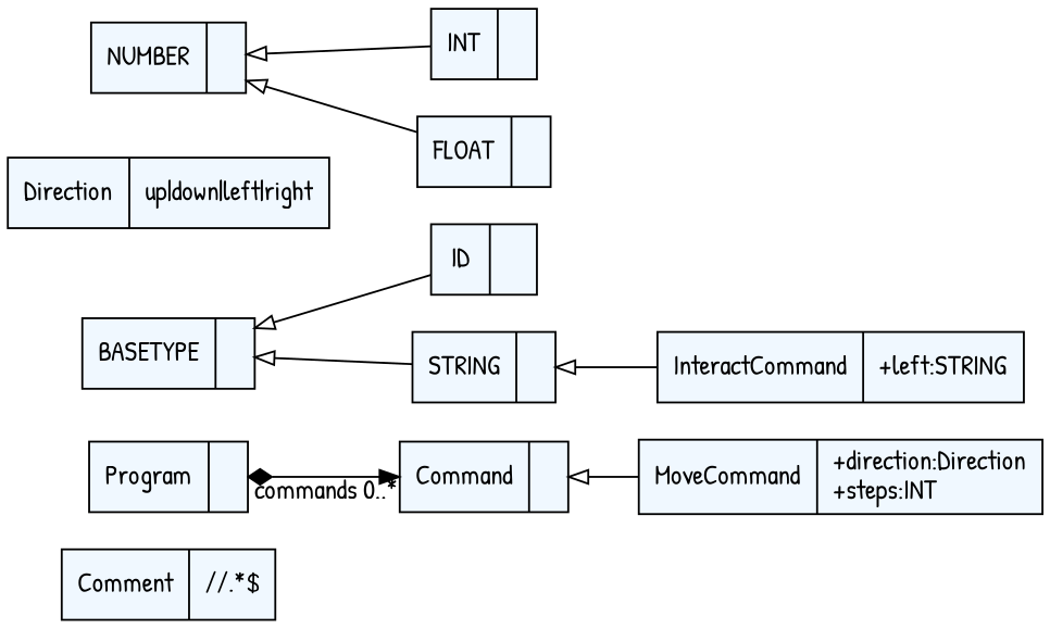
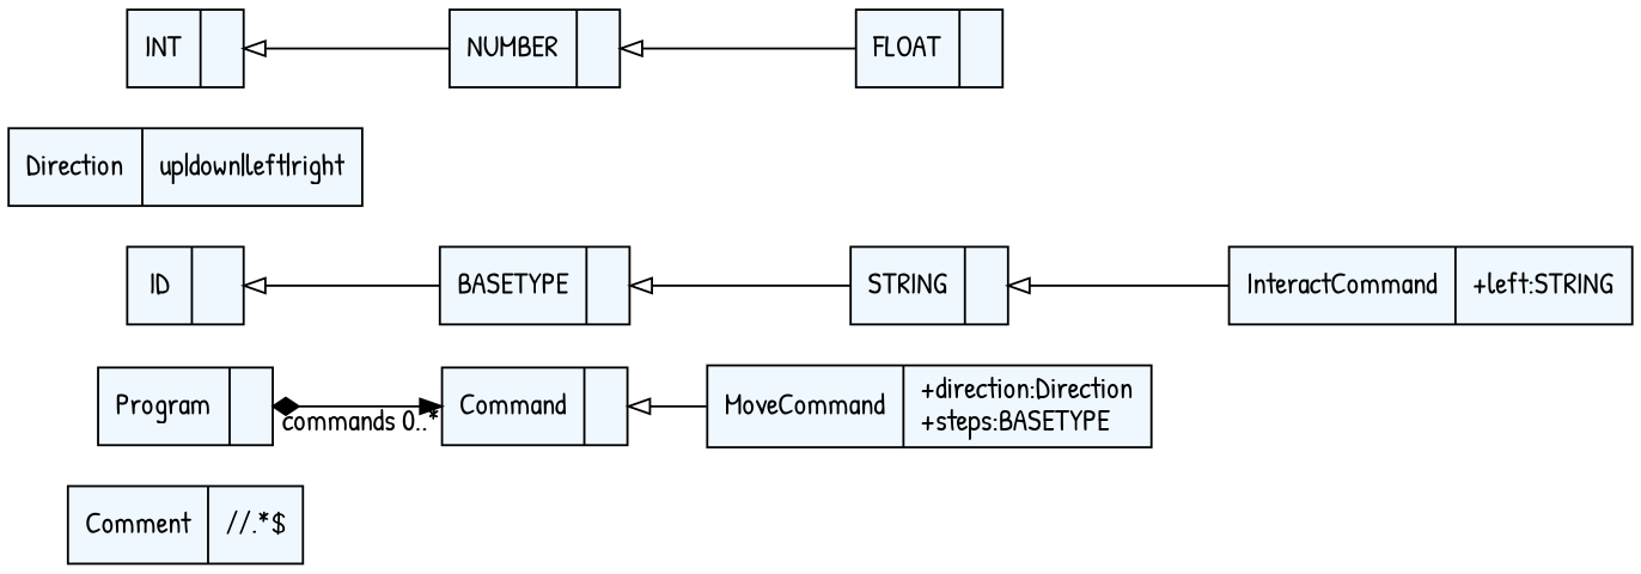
  digraph {
    fontname="Patrick Hand"
    fontsize=8
    rankdir=LR
    node [fillcolor=aliceblue fontname="Patrick Hand" shape=record style=filled]
    edge [arrowtail=empty dir=back fontname="Patrick Hand"]
    n1 [label="{Comment|\/\/.*$}"]
-   n2 [label="{MoveCommand|+direction:Direction\l+steps:INT\l}"]
+   n2 [label="{MoveCommand|+direction:Direction\l+steps:BASETYPE\l}"]
    n3 [label="{Program|}"]
    n4 [label="{Command|}"]
    n5 [label="{InteractCommand|+left:STRING\l}"]
    n6 [label="{Direction|up\|down\|left\|right}"]
    n7 [label="{BASETYPE|}"]
    n8 [label="{ID|}"]
    n9 [label="{STRING|}"]
    n10 [label="{NUMBER|}"]
    n11 [label="{INT|}"]
    n12 [label="{FLOAT|}"]
    n3 -> n4 [arrowtail=diamond dir=both headlabel="commands 0..*"]
    n4 -> n2
-   n7 -> n8
+   n8 -> n7
    n7 -> n9
    n9 -> n5
-   n10 -> n11
+   n11 -> n10
    n10 -> n12
  }
